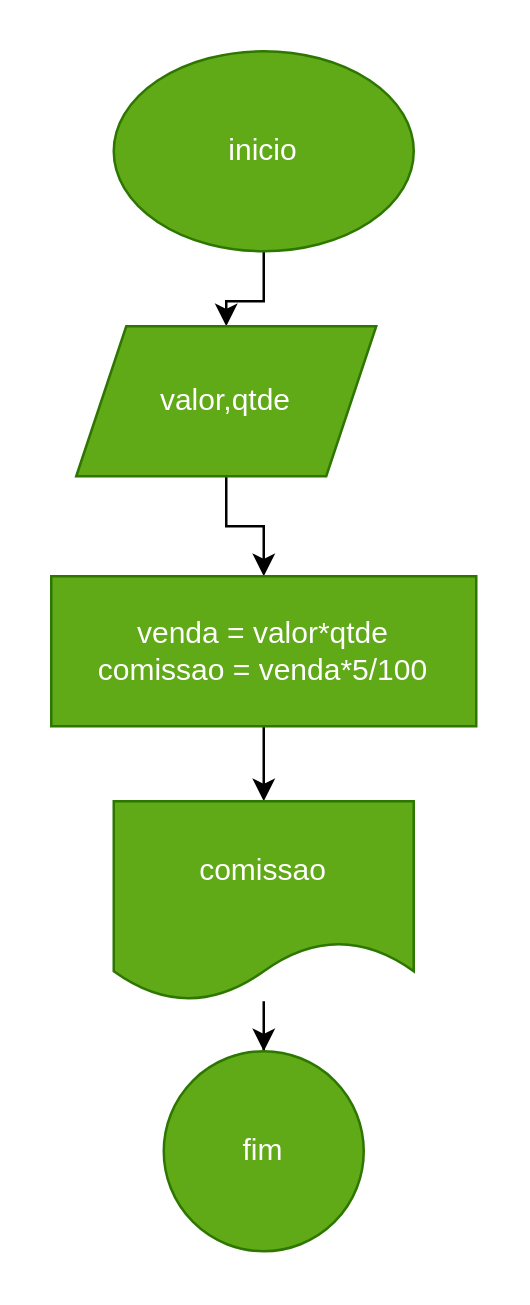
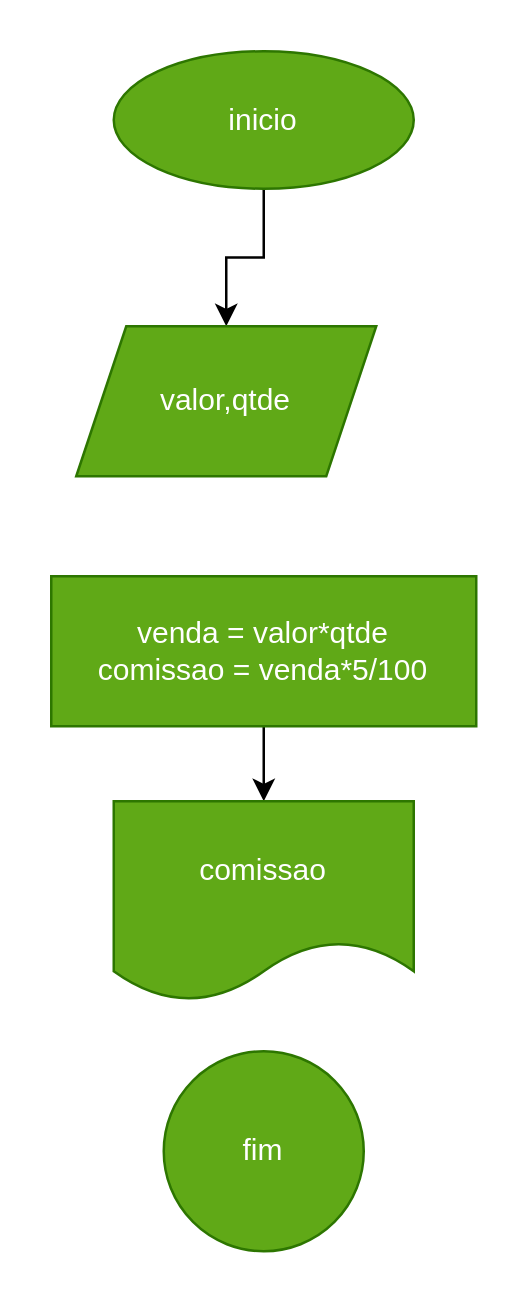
  <mxCell id="0" />
  <mxCell id="1" parent="0" />
  <mxCell id="2" value="" style="edgeStyle=orthogonalEdgeStyle;rounded=0;orthogonalLoop=1;jettySize=auto;html=1;" edge="1" parent="1" source="3" target="5"><mxGeometry relative="1" as="geometry" /></mxCell>
- <mxCell id="3" value="inicio" style="ellipse;whiteSpace=wrap;html=1;fillColor=#60a917;fontColor=#ffffff;strokeColor=#2D7600;" vertex="1" parent="1"><mxGeometry x="45" y="20" width="120" height="80" as="geometry" /></mxCell>
- <mxCell id="4" value="" style="edgeStyle=orthogonalEdgeStyle;rounded=0;orthogonalLoop=1;jettySize=auto;html=1;" edge="1" parent="1" source="5" target="7"><mxGeometry relative="1" as="geometry" /></mxCell>
+ <mxCell id="3" value="inicio" style="ellipse;whiteSpace=wrap;html=1;fillColor=#60a917;fontColor=#ffffff;strokeColor=#2D7600;" vertex="1" parent="1"><mxGeometry x="45" y="20" width="120" height="55" as="geometry" /></mxCell>
  <mxCell id="5" value="valor,qtde" style="shape=parallelogram;perimeter=parallelogramPerimeter;whiteSpace=wrap;html=1;fixedSize=1;fillColor=#60a917;strokeColor=#2D7600;fontColor=#ffffff;" vertex="1" parent="1"><mxGeometry x="30" y="130" width="120" height="60" as="geometry" /></mxCell>
  <mxCell id="6" value="" style="edgeStyle=orthogonalEdgeStyle;rounded=0;orthogonalLoop=1;jettySize=auto;html=1;" edge="1" parent="1" source="7" target="9"><mxGeometry relative="1" as="geometry" /></mxCell>
  <mxCell id="7" value="venda = valor*qtde&lt;div&gt;comissao = venda*5/100&lt;/div&gt;" style="whiteSpace=wrap;html=1;fillColor=#60a917;strokeColor=#2D7600;fontColor=#ffffff;" vertex="1" parent="1"><mxGeometry x="20" y="230" width="170" height="60" as="geometry" /></mxCell>
- <mxCell id="8" value="" style="edgeStyle=orthogonalEdgeStyle;rounded=0;orthogonalLoop=1;jettySize=auto;html=1;" edge="1" parent="1" source="9" target="10"><mxGeometry relative="1" as="geometry" /></mxCell>
  <mxCell id="9" value="comissao" style="shape=document;whiteSpace=wrap;html=1;boundedLbl=1;fillColor=#60a917;strokeColor=#2D7600;fontColor=#ffffff;" vertex="1" parent="1"><mxGeometry x="45" y="320" width="120" height="80" as="geometry" /></mxCell>
  <mxCell id="10" value="fim" style="ellipse;whiteSpace=wrap;html=1;fillColor=#60a917;strokeColor=#2D7600;fontColor=#ffffff;" vertex="1" parent="1"><mxGeometry x="65" y="420" width="80" height="80" as="geometry" /></mxCell>
